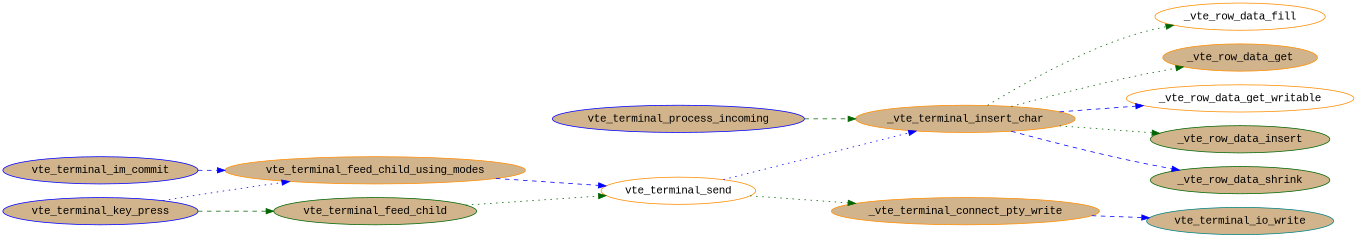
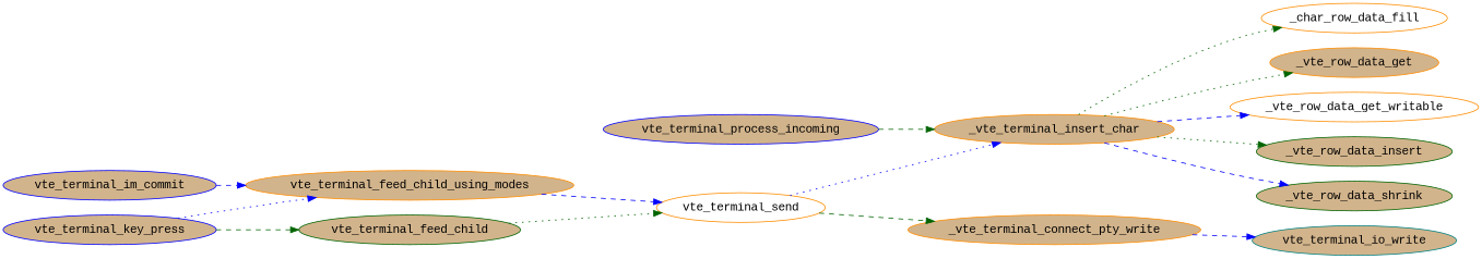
  digraph {
    fontname="Liberation Mono"
    rankdir=LR
    node [color=darkorange fillcolor=tan fontname="Liberation Mono" style=filled]
    edge [color=blue fontname="Liberation Mono" style=dashed]
    vte_terminal_io_write [color=teal]
    _vte_terminal_connect_pty_write
    vte_terminal_send [fillcolor=white]
    vte_terminal_feed_child_using_modes
    _vte_terminal_insert_char
-   _vte_row_data_fill [fillcolor=white]
+   _vte_row_data_fill [fillcolor=white label=_char_row_data_fill]
    _vte_row_data_get
    _vte_row_data_get_writable [fillcolor=white]
    _vte_row_data_insert [color=darkgreen]
    _vte_row_data_shrink [color=darkgreen]
    vte_terminal_feed_child [color=darkgreen]
    vte_terminal_im_commit [color=blue]
    vte_terminal_key_press [color=blue]
    vte_terminal_process_incoming [color=blue]
    _vte_terminal_connect_pty_write -> vte_terminal_io_write
-   vte_terminal_send -> _vte_terminal_connect_pty_write [color=darkgreen style=dotted]
+   vte_terminal_send -> _vte_terminal_connect_pty_write [color=darkgreen]
    vte_terminal_send -> _vte_terminal_insert_char [style=dotted]
    vte_terminal_feed_child_using_modes -> vte_terminal_send
    _vte_terminal_insert_char -> _vte_row_data_fill [color=darkgreen style=dotted]
    _vte_terminal_insert_char -> _vte_row_data_get [color=darkgreen style=dotted]
    _vte_terminal_insert_char -> _vte_row_data_get_writable
    _vte_terminal_insert_char -> _vte_row_data_insert [color=darkgreen style=dotted]
    _vte_terminal_insert_char -> _vte_row_data_shrink
    vte_terminal_feed_child -> vte_terminal_send [color=darkgreen style=dotted]
    vte_terminal_im_commit -> vte_terminal_feed_child_using_modes
    vte_terminal_key_press -> vte_terminal_feed_child_using_modes [style=dotted]
    vte_terminal_key_press -> vte_terminal_feed_child [color=darkgreen]
    vte_terminal_process_incoming -> _vte_terminal_insert_char [color=darkgreen]
  }
